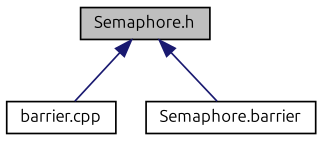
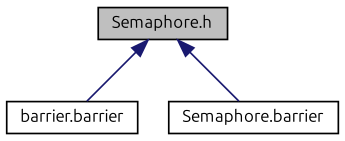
  digraph {
    fontname=Ubuntu
    node [color=black fillcolor=white fontname=Ubuntu fontsize=10 shape=record style=filled]
    edge [color=midnightblue dir=back fontname=Ubuntu fontsize=10 labelfontname=Helvetica labelfontsize=10 style=solid]
    n1 [fillcolor=grey75 fontcolor=black height=0.2 label="Semaphore.h" width=0.4]
-   n2 [height=0.2 label="barrier.cpp" width=0.4]
+   n2 [height=0.2 label="barrier.barrier" width=0.4]
    n3 [height=0.2 label="Semaphore.barrier" width=0.4]
    n1 -> n2
    n1 -> n3
  }
